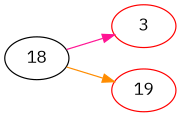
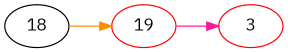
  digraph {
    fontname="IBM Plex Mono"
    rankdir=LR
    node [color=red fontname="IBM Plex Mono"]
    edge [arrowhead=normal fontname="IBM Plex Mono"]
    18 [color=black]
    n2 [label=3]
    19
-   18 -> n2 [color=deeppink]
+   19 -> n2 [color=deeppink]
    18 -> 19 [color=darkorange]
  }
